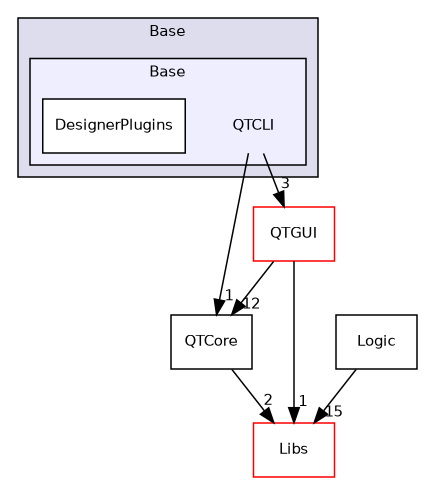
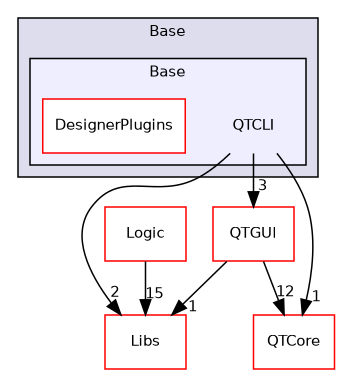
  digraph {
    compound=true
    node [fontname=Helvetica fontsize=10 shape=box]
    edge [headlabel=1 labeldistance=1.5 labelfontname=Helvetica labelfontsize=10]
    n1 [label=QTCLI shape=plaintext]
-   n2 [color=black fillcolor=white label=DesignerPlugins style=filled]
+   n2 [color=red fillcolor=white label=DesignerPlugins style=filled]
    n3 [color=red label=Libs]
-   n4 [label=QTCore]
+   n4 [label=QTCore color=red]
    n5 [color=red label=QTGUI]
-   n6 [label=Logic]
+   n6 [label=Logic color=red]
    subgraph cluster_1 {
      bgcolor="#ddddee"
      fontname=Helvetica
      fontsize=10
      label=Base
      pencolor=black
      subgraph cluster_2 {
        bgcolor="#eeeeff"
        fontname=Helvetica
        fontsize=10
        label=Base
        pencolor=black
        n1
        n2
      }
    }
-   n4 -> n3 [headlabel=2]
+   n1 -> n3 [headlabel=2]
    n1 -> n4
    n1 -> n5 [headlabel=3]
    n5 -> n3
    n5 -> n4 [headlabel=12]
    n6 -> n3 [headlabel=15]
  }
